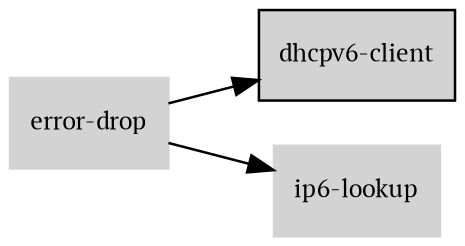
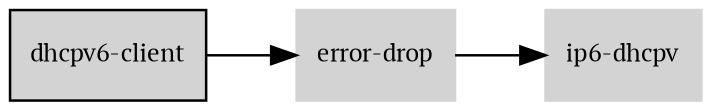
  digraph {
    fontname="PT Serif"
    rankdir=LR
    node [color=lightgray fillcolor=lightgray fontcolor=black fontname="PT Serif" fontsize=10 shape=box style=filled]
    edge [fontname="PT Serif" fontsize=8]
    "dhcpv6-client" [color=black]
    "error-drop"
-   "ip6-lookup"
-   "error-drop" -> "dhcpv6-client"
+   "ip6-lookup" [label="ip6-dhcpv"]
+   "dhcpv6-client" -> "error-drop"
    "error-drop" -> "ip6-lookup"
  }
